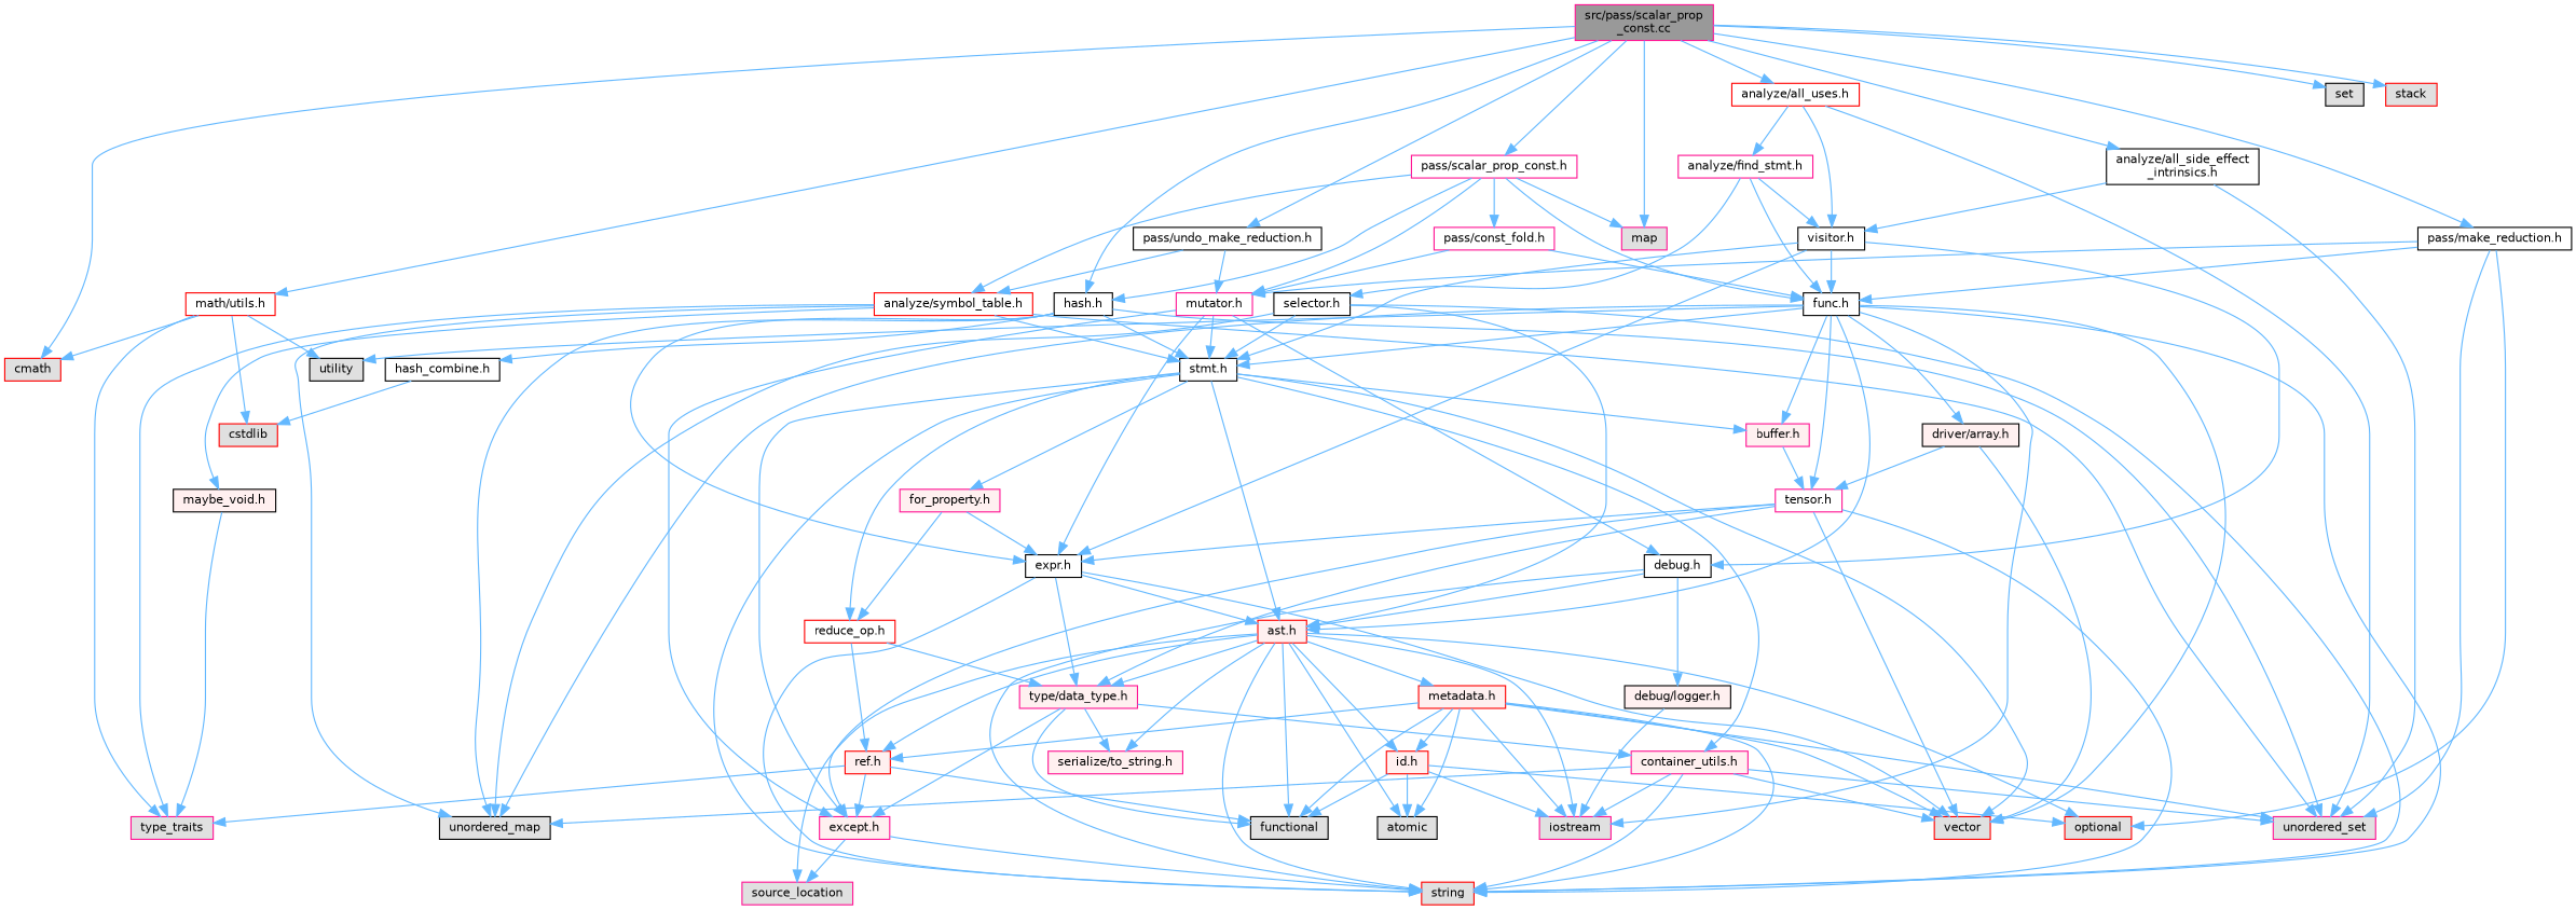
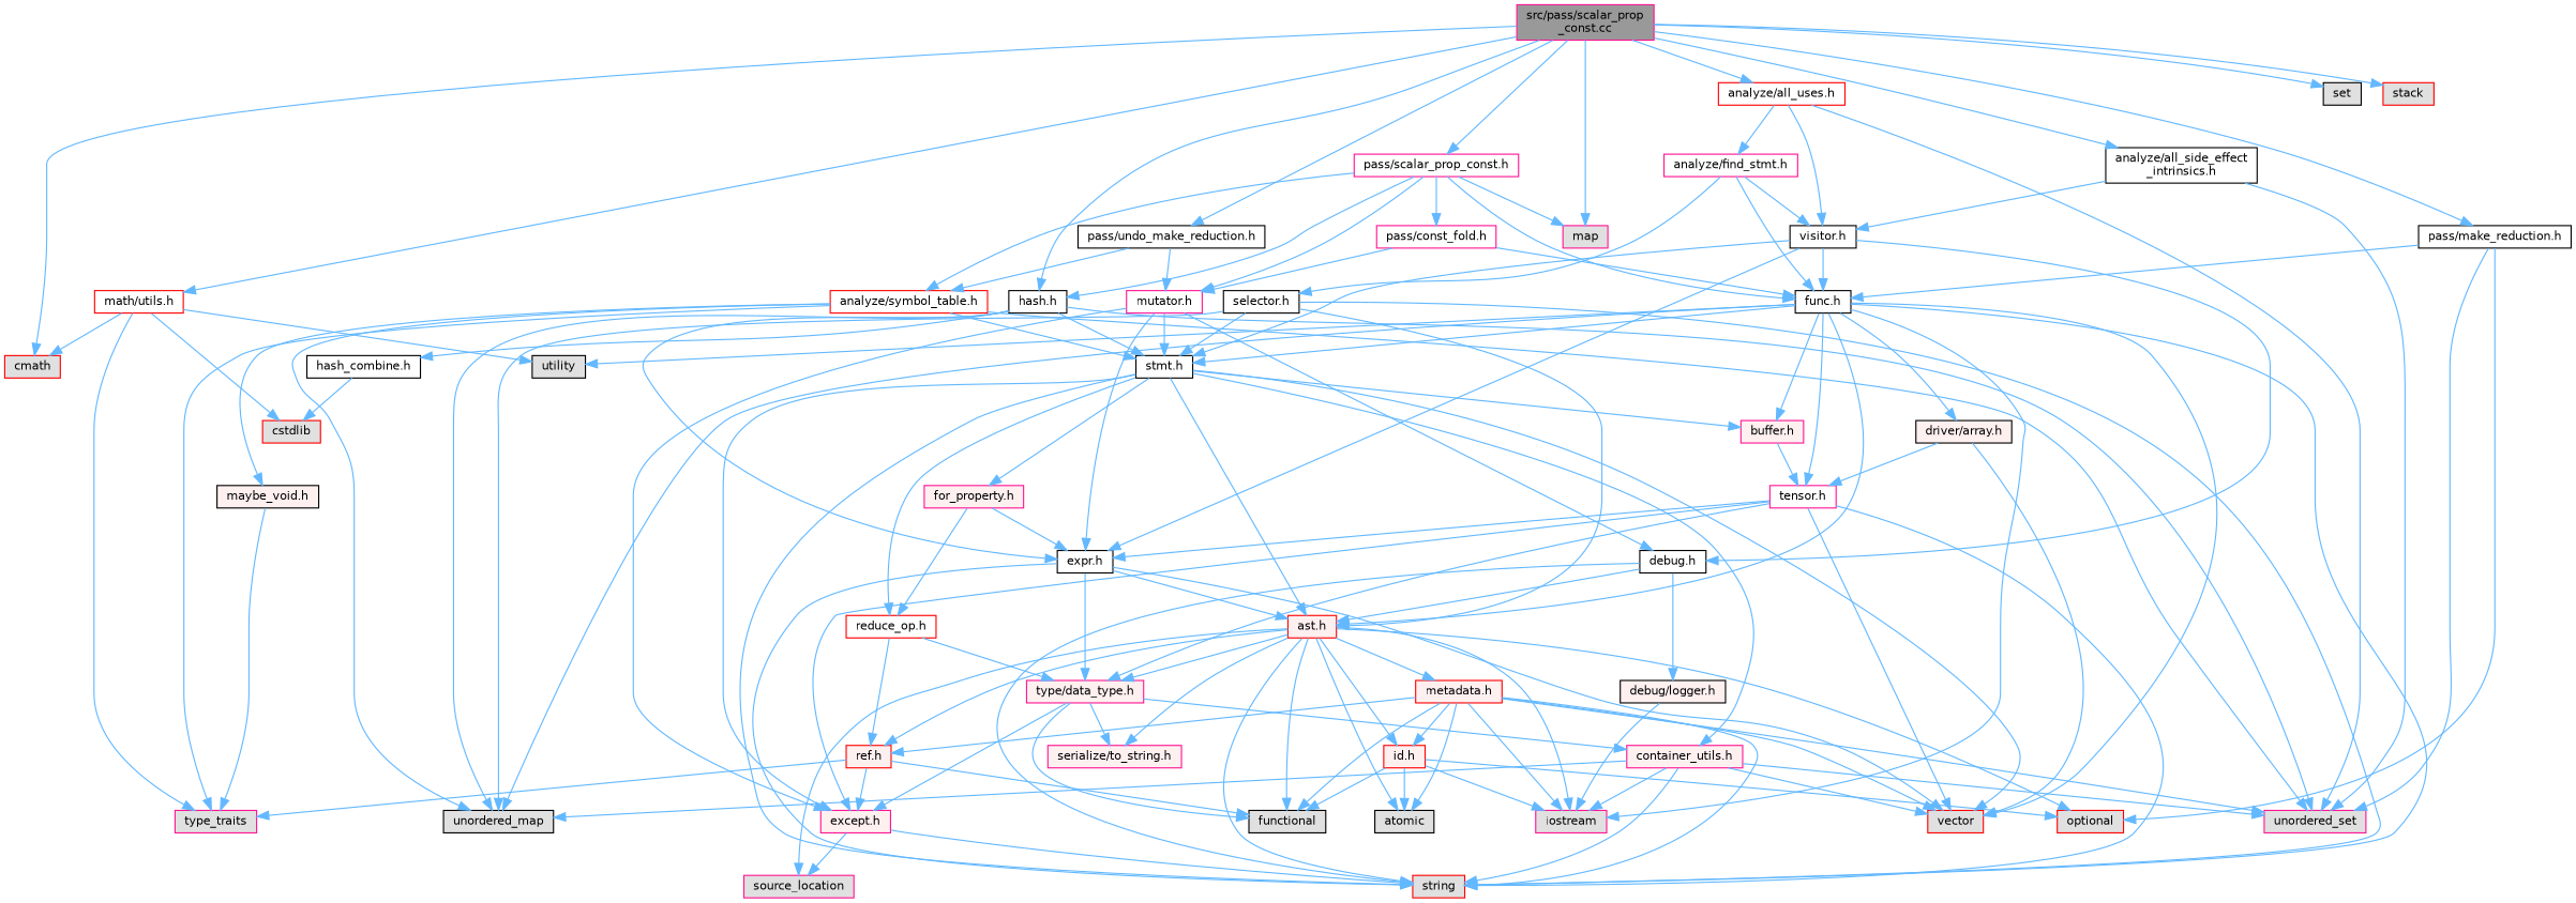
  digraph {
    node [color=black fillcolor=white fontname=Helvetica fontsize=10 shape=box style=filled]
    edge [color=steelblue1 fontname=Helvetica fontsize=10 labelfontname=Helvetica labelfontsize=10 style=solid]
    n1 [color=deeppink fillcolor=grey60 fontcolor=black height=0.2 label="src/pass/scalar_prop\l_const.cc" width=0.4]
    n2 [color=red fillcolor="#E0E0E0" height=0.2 label=cmath width=0.4]
    n3 [color=deeppink fillcolor="#E0E0E0" height=0.2 label=map width=0.4]
    n4 [fillcolor="#E0E0E0" height=0.2 label=set width=0.4]
    n5 [color=red fillcolor="#E0E0E0" height=0.2 label=stack width=0.4]
    n6 [height=0.2 label="analyze/all_side_effect\l_intrinsics.h" width=0.4]
    n7 [color=red height=0.2 label="analyze/all_uses.h" width=0.4]
    n8 [height=0.2 label="hash.h" width=0.4]
    n9 [color=red height=0.2 label="math/utils.h" width=0.4]
    n10 [height=0.2 label="pass/make_reduction.h" width=0.4]
    n11 [color=deeppink height=0.2 label="pass/scalar_prop_const.h" width=0.4]
    n12 [height=0.2 label="pass/undo_make_reduction.h" width=0.4]
    n13 [color=deeppink fillcolor="#E0E0E0" height=0.2 label=unordered_set width=0.4]
    n14 [height=0.2 label="visitor.h" width=0.4]
    n15 [color=deeppink height=0.2 label="analyze/find_stmt.h" width=0.4]
    n16 [height=0.2 label="expr.h" width=0.4]
    n17 [height=0.2 label="stmt.h" width=0.4]
    n18 [fillcolor="#E0E0E0" height=0.2 label=unordered_map width=0.4]
    n19 [height=0.2 label="hash_combine.h" width=0.4]
    n20 [color=deeppink fillcolor="#E0E0E0" height=0.2 label=type_traits width=0.4]
    n21 [fillcolor="#E0E0E0" height=0.2 label=utility width=0.4]
    n22 [color=red fillcolor="#E0E0E0" height=0.2 label=cstdlib width=0.4]
    n23 [height=0.2 label="func.h" width=0.4]
    n24 [color=red fillcolor="#E0E0E0" height=0.2 label=optional width=0.4]
    n25 [color=deeppink height=0.2 label="mutator.h" width=0.4]
    n26 [color=red height=0.2 label="analyze/symbol_table.h" width=0.4]
    n27 [color=deeppink height=0.2 label="pass/const_fold.h" width=0.4]
    n28 [height=0.2 label="debug.h" width=0.4]
    n29 [color=red fillcolor="#E0E0E0" height=0.2 label=string width=0.4]
    n30 [color=red fillcolor="#FFF0F0" height=0.2 label="ast.h" width=0.4]
    n31 [fillcolor="#FFF0F0" height=0.2 label="debug/logger.h" width=0.4]
    n32 [color=deeppink fillcolor="#FFF0F0" height=0.2 label="type/data_type.h" width=0.4]
    n33 [color=red fillcolor="#E0E0E0" height=0.2 label=vector width=0.4]
    n34 [color=deeppink fillcolor="#E0E0E0" height=0.2 label=iostream width=0.4]
    n35 [color=deeppink fillcolor="#FFF0F0" height=0.2 label="buffer.h" width=0.4]
    n36 [color=deeppink height=0.2 label="tensor.h" width=0.4]
    n37 [fillcolor="#FFF0F0" height=0.2 label="driver/array.h" width=0.4]
    n38 [color=deeppink fillcolor="#FFF0F0" height=0.2 label="except.h" width=0.4]
    n39 [color=deeppink fillcolor="#FFF0F0" height=0.2 label="container_utils.h" width=0.4]
    n40 [color=deeppink fillcolor="#FFF0F0" height=0.2 label="for_property.h" width=0.4]
    n41 [color=red height=0.2 label="reduce_op.h" width=0.4]
    n42 [fillcolor="#E0E0E0" height=0.2 label=atomic width=0.4]
    n43 [fillcolor="#E0E0E0" height=0.2 label=functional width=0.4]
    n44 [color=deeppink fillcolor="#E0E0E0" height=0.2 label=source_location width=0.4]
    n45 [color=red fillcolor="#FFF0F0" height=0.2 label="id.h" width=0.4]
    n46 [color=red fillcolor="#FFF0F0" height=0.2 label="metadata.h" width=0.4]
    n47 [color=red fillcolor="#FFF0F0" height=0.2 label="ref.h" width=0.4]
    n48 [color=deeppink fillcolor="#FFF0F0" height=0.2 label="serialize/to_string.h" width=0.4]
    n49 [height=0.2 label="selector.h" width=0.4]
    n50 [fillcolor="#FFF0F0" height=0.2 label="maybe_void.h" width=0.4]
    n1 -> n2
    n1 -> n3
    n1 -> n4
    n1 -> n5
    n1 -> n6
    n1 -> n7
    n1 -> n8
    n1 -> n9
    n1 -> n10
    n1 -> n11
    n1 -> n12
    n6 -> n13
    n6 -> n14
    n7 -> n13
    n7 -> n14
    n7 -> n15
    n8 -> n13
    n8 -> n16
    n8 -> n17
    n8 -> n18
    n8 -> n19
    n9 -> n2
    n9 -> n20
    n9 -> n21
    n9 -> n22
    n10 -> n13
    n10 -> n23
    n10 -> n24
-   n10 -> n25
    n11 -> n3
    n11 -> n8
    n11 -> n23
    n11 -> n25
    n11 -> n26
    n11 -> n27
    n12 -> n25
    n12 -> n26
    n14 -> n16
    n14 -> n17
    n14 -> n23
    n14 -> n28
    n15 -> n14
    n15 -> n23
    n15 -> n49
    n16 -> n29
    n16 -> n30
    n16 -> n32
    n16 -> n33
    n17 -> n29
    n17 -> n30
    n17 -> n33
    n17 -> n35
    n17 -> n38
    n17 -> n39
    n17 -> n40
    n17 -> n41
    n19 -> n22
    n23 -> n17
    n23 -> n18
    n23 -> n21
    n23 -> n29
    n23 -> n30
    n23 -> n33
    n23 -> n34
    n23 -> n35
    n23 -> n36
    n23 -> n37
    n25 -> n16
    n25 -> n17
    n25 -> n28
    n25 -> n38
    n26 -> n13
    n26 -> n17
    n26 -> n18
    n26 -> n20
    n26 -> n50
    n27 -> n23
    n27 -> n25
    n28 -> n29
    n28 -> n30
    n28 -> n31
    n30 -> n24
    n30 -> n29
    n30 -> n32
    n30 -> n34
    n30 -> n42
    n30 -> n43
    n30 -> n44
    n30 -> n45
    n30 -> n46
    n30 -> n47
    n30 -> n48
    n31 -> n34
    n32 -> n38
    n32 -> n39
    n32 -> n43
    n32 -> n48
    n35 -> n36
    n36 -> n16
    n36 -> n29
    n36 -> n32
    n36 -> n33
    n36 -> n38
    n37 -> n33
    n37 -> n36
    n38 -> n29
    n38 -> n44
    n39 -> n13
    n39 -> n18
    n39 -> n29
    n39 -> n33
    n39 -> n34
    n40 -> n16
    n40 -> n41
    n41 -> n32
    n41 -> n47
    n45 -> n24
    n45 -> n34
    n45 -> n42
    n45 -> n43
    n46 -> n13
    n46 -> n29
    n46 -> n33
    n46 -> n34
    n46 -> n42
    n46 -> n43
    n46 -> n45
    n46 -> n47
    n47 -> n20
    n47 -> n38
    n47 -> n43
    n49 -> n17
    n49 -> n18
    n49 -> n29
    n49 -> n30
    n50 -> n20
  }
